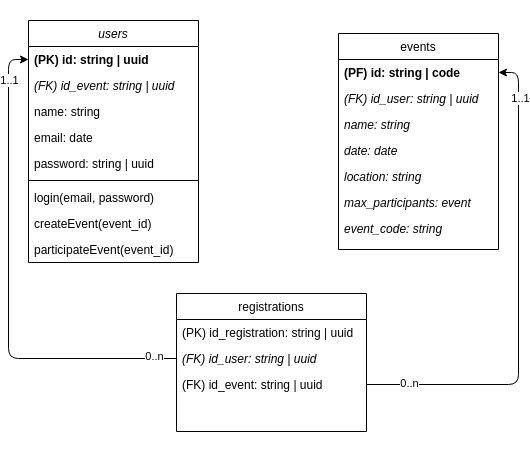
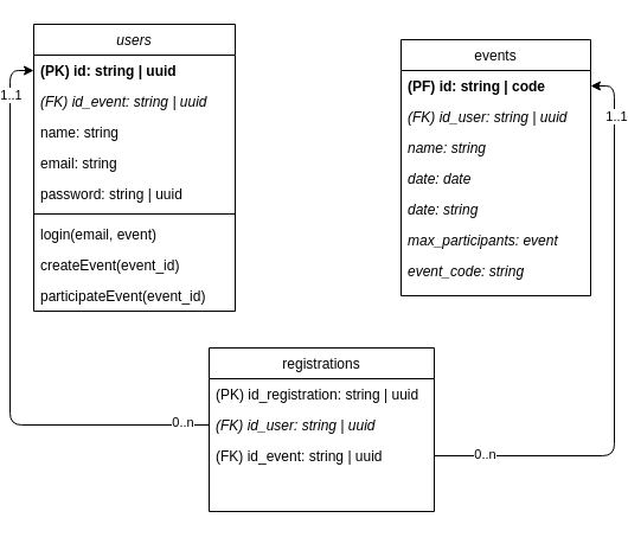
  <mxCell id="0" />
  <mxCell id="1" parent="0" />
  <mxCell id="2" value="users" style="swimlane;fontStyle=2;align=center;verticalAlign=top;childLayout=stackLayout;horizontal=1;startSize=26;horizontalStack=0;resizeParent=1;resizeLast=0;collapsible=1;marginBottom=0;rounded=0;shadow=0;strokeWidth=1;" parent="1" vertex="1"><mxGeometry x="20" y="20" width="170" height="242" as="geometry"><mxRectangle x="230" y="140" width="160" height="26" as="alternateBounds" /></mxGeometry></mxCell>
  <mxCell id="3" value="(PK) id: string | uuid" style="text;align=left;verticalAlign=top;spacingLeft=4;spacingRight=4;overflow=hidden;rotatable=0;points=[[0,0.5],[1,0.5]];portConstraint=eastwest;rounded=0;shadow=0;html=0;fontStyle=1" parent="2" vertex="1"><mxGeometry y="26" width="170" height="26" as="geometry" /></mxCell>
  <mxCell id="4" value="(FK) id_event: string | uuid" style="text;align=left;verticalAlign=top;spacingLeft=4;spacingRight=4;overflow=hidden;rotatable=0;points=[[0,0.5],[1,0.5]];portConstraint=eastwest;rounded=0;shadow=0;html=0;fontStyle=2" parent="2" vertex="1"><mxGeometry y="52" width="170" height="26" as="geometry" /></mxCell>
  <mxCell id="5" value="name: string" style="text;align=left;verticalAlign=top;spacingLeft=4;spacingRight=4;overflow=hidden;rotatable=0;points=[[0,0.5],[1,0.5]];portConstraint=eastwest;" parent="2" vertex="1"><mxGeometry y="78" width="170" height="26" as="geometry" /></mxCell>
- <mxCell id="6" value="email: date" style="text;align=left;verticalAlign=top;spacingLeft=4;spacingRight=4;overflow=hidden;rotatable=0;points=[[0,0.5],[1,0.5]];portConstraint=eastwest;rounded=0;shadow=0;html=0;" parent="2" vertex="1"><mxGeometry y="104" width="170" height="26" as="geometry" /></mxCell>
+ <mxCell id="6" value="email: string" style="text;align=left;verticalAlign=top;spacingLeft=4;spacingRight=4;overflow=hidden;rotatable=0;points=[[0,0.5],[1,0.5]];portConstraint=eastwest;rounded=0;shadow=0;html=0;" parent="2" vertex="1"><mxGeometry y="104" width="170" height="26" as="geometry" /></mxCell>
  <mxCell id="7" value="password: string | uuid" style="text;align=left;verticalAlign=top;spacingLeft=4;spacingRight=4;overflow=hidden;rotatable=0;points=[[0,0.5],[1,0.5]];portConstraint=eastwest;rounded=0;shadow=0;html=0;" parent="2" vertex="1"><mxGeometry y="130" width="170" height="26" as="geometry" /></mxCell>
  <mxCell id="8" value="" style="line;html=1;strokeWidth=1;align=left;verticalAlign=middle;spacingTop=-1;spacingLeft=3;spacingRight=3;rotatable=0;labelPosition=right;points=[];portConstraint=eastwest;" parent="2" vertex="1"><mxGeometry y="156" width="170" height="8" as="geometry" /></mxCell>
- <mxCell id="9" value="login(email, password)" style="text;align=left;verticalAlign=top;spacingLeft=4;spacingRight=4;overflow=hidden;rotatable=0;points=[[0,0.5],[1,0.5]];portConstraint=eastwest;" parent="2" vertex="1"><mxGeometry y="164" width="170" height="26" as="geometry" /></mxCell>
+ <mxCell id="9" value="login(email, event)" style="text;align=left;verticalAlign=top;spacingLeft=4;spacingRight=4;overflow=hidden;rotatable=0;points=[[0,0.5],[1,0.5]];portConstraint=eastwest;" parent="2" vertex="1"><mxGeometry y="164" width="170" height="26" as="geometry" /></mxCell>
  <mxCell id="10" value="createEvent(event_id)&#10;" style="text;align=left;verticalAlign=top;spacingLeft=4;spacingRight=4;overflow=hidden;rotatable=0;points=[[0,0.5],[1,0.5]];portConstraint=eastwest;" parent="2" vertex="1"><mxGeometry y="190" width="170" height="26" as="geometry" /></mxCell>
  <mxCell id="11" value="participateEvent(event_id)&#10;" style="text;align=left;verticalAlign=top;spacingLeft=4;spacingRight=4;overflow=hidden;rotatable=0;points=[[0,0.5],[1,0.5]];portConstraint=eastwest;" parent="2" vertex="1"><mxGeometry y="216" width="170" height="26" as="geometry" /></mxCell>
  <mxCell id="12" value="events" style="swimlane;fontStyle=0;align=center;verticalAlign=top;childLayout=stackLayout;horizontal=1;startSize=26;horizontalStack=0;resizeParent=1;resizeLast=0;collapsible=1;marginBottom=0;rounded=0;shadow=0;strokeWidth=1;" parent="1" vertex="1"><mxGeometry x="330" y="33" width="160" height="216" as="geometry"><mxRectangle x="130" y="380" width="160" height="26" as="alternateBounds" /></mxGeometry></mxCell>
  <mxCell id="13" value="(PF) id: string | code" style="text;align=left;verticalAlign=top;spacingLeft=4;spacingRight=4;overflow=hidden;rotatable=0;points=[[0,0.5],[1,0.5]];portConstraint=eastwest;fontStyle=1" parent="12" vertex="1"><mxGeometry y="26" width="160" height="26" as="geometry" /></mxCell>
  <mxCell id="14" value="(FK) id_user: string | uuid" style="text;align=left;verticalAlign=top;spacingLeft=4;spacingRight=4;overflow=hidden;rotatable=0;points=[[0,0.5],[1,0.5]];portConstraint=eastwest;rounded=0;shadow=0;html=0;fontStyle=2" parent="12" vertex="1"><mxGeometry y="52" width="160" height="26" as="geometry" /></mxCell>
  <mxCell id="15" value="name: string" style="text;align=left;verticalAlign=top;spacingLeft=4;spacingRight=4;overflow=hidden;rotatable=0;points=[[0,0.5],[1,0.5]];portConstraint=eastwest;rounded=0;shadow=0;html=0;fontStyle=2" parent="12" vertex="1"><mxGeometry y="78" width="160" height="26" as="geometry" /></mxCell>
  <mxCell id="16" value="date: date" style="text;align=left;verticalAlign=top;spacingLeft=4;spacingRight=4;overflow=hidden;rotatable=0;points=[[0,0.5],[1,0.5]];portConstraint=eastwest;rounded=0;shadow=0;html=0;fontStyle=2" parent="12" vertex="1"><mxGeometry y="104" width="160" height="26" as="geometry" /></mxCell>
- <mxCell id="17" value="location: string" style="text;align=left;verticalAlign=top;spacingLeft=4;spacingRight=4;overflow=hidden;rotatable=0;points=[[0,0.5],[1,0.5]];portConstraint=eastwest;rounded=0;shadow=0;html=0;fontStyle=2" parent="12" vertex="1"><mxGeometry y="130" width="160" height="26" as="geometry" /></mxCell>
+ <mxCell id="17" value="date: string" style="text;align=left;verticalAlign=top;spacingLeft=4;spacingRight=4;overflow=hidden;rotatable=0;points=[[0,0.5],[1,0.5]];portConstraint=eastwest;rounded=0;shadow=0;html=0;fontStyle=2" parent="12" vertex="1"><mxGeometry y="130" width="160" height="26" as="geometry" /></mxCell>
  <mxCell id="18" value="max_participants: event" style="text;align=left;verticalAlign=top;spacingLeft=4;spacingRight=4;overflow=hidden;rotatable=0;points=[[0,0.5],[1,0.5]];portConstraint=eastwest;rounded=0;shadow=0;html=0;fontStyle=2" parent="12" vertex="1"><mxGeometry y="156" width="160" height="26" as="geometry" /></mxCell>
  <mxCell id="19" value="event_code: string" style="text;align=left;verticalAlign=top;spacingLeft=4;spacingRight=4;overflow=hidden;rotatable=0;points=[[0,0.5],[1,0.5]];portConstraint=eastwest;rounded=0;shadow=0;html=0;fontStyle=2" parent="12" vertex="1"><mxGeometry y="182" width="160" height="26" as="geometry" /></mxCell>
  <mxCell id="20" value="registrations" style="swimlane;fontStyle=0;align=center;verticalAlign=top;childLayout=stackLayout;horizontal=1;startSize=26;horizontalStack=0;resizeParent=1;resizeLast=0;collapsible=1;marginBottom=0;rounded=0;shadow=0;strokeWidth=1;" parent="1" vertex="1"><mxGeometry x="168" y="293" width="190" height="138" as="geometry"><mxRectangle x="130" y="380" width="160" height="26" as="alternateBounds" /></mxGeometry></mxCell>
  <mxCell id="21" value="(PK) id_registration: string | uuid" style="text;align=left;verticalAlign=top;spacingLeft=4;spacingRight=4;overflow=hidden;rotatable=0;points=[[0,0.5],[1,0.5]];portConstraint=eastwest;rounded=0;shadow=0;html=0;" parent="20" vertex="1"><mxGeometry y="26" width="190" height="26" as="geometry" /></mxCell>
  <mxCell id="22" value="(FK) id_user: string | uuid" style="text;align=left;verticalAlign=top;spacingLeft=4;spacingRight=4;overflow=hidden;rotatable=0;points=[[0,0.5],[1,0.5]];portConstraint=eastwest;fontStyle=2" parent="20" vertex="1"><mxGeometry y="52" width="190" height="26" as="geometry" /></mxCell>
  <mxCell id="23" value="(FK) id_event: string | uuid" style="text;align=left;verticalAlign=top;spacingLeft=4;spacingRight=4;overflow=hidden;rotatable=0;points=[[0,0.5],[1,0.5]];portConstraint=eastwest;rounded=0;shadow=0;html=0;" parent="20" vertex="1"><mxGeometry y="78" width="190" height="26" as="geometry" /></mxCell>
  <mxCell id="24" style="edgeStyle=orthogonalEdgeStyle;rounded=1;orthogonalLoop=1;jettySize=auto;html=1;exitX=0;exitY=0.5;exitDx=0;exitDy=0;entryX=0;entryY=0.5;entryDx=0;entryDy=0;labelBorderColor=none;" parent="1" source="22" target="3" edge="1"><mxGeometry relative="1" as="geometry" /></mxCell>
  <mxCell id="25" value="1..1" style="edgeLabel;html=1;align=center;verticalAlign=middle;resizable=0;points=[];" parent="24" vertex="1" connectable="0"><mxGeometry x="0.837" relative="1" as="geometry"><mxPoint as="offset" /></mxGeometry></mxCell>
  <mxCell id="26" value="0..n" style="edgeLabel;html=1;align=center;verticalAlign=middle;resizable=0;points=[];" parent="24" vertex="1" connectable="0"><mxGeometry x="-0.905" y="-3" relative="1" as="geometry"><mxPoint as="offset" /></mxGeometry></mxCell>
  <mxCell id="27" style="edgeStyle=orthogonalEdgeStyle;rounded=1;orthogonalLoop=1;jettySize=auto;html=1;exitX=1;exitY=0.5;exitDx=0;exitDy=0;entryX=1;entryY=0.5;entryDx=0;entryDy=0;" parent="1" source="23" target="13" edge="1"><mxGeometry relative="1" as="geometry" /></mxCell>
  <mxCell id="28" value="0..n" style="edgeLabel;html=1;align=center;verticalAlign=middle;resizable=0;points=[];" parent="27" vertex="1" connectable="0"><mxGeometry x="-0.826" y="2" relative="1" as="geometry"><mxPoint as="offset" /></mxGeometry></mxCell>
  <mxCell id="29" value="1..1" style="edgeLabel;html=1;align=center;verticalAlign=middle;resizable=0;points=[];" parent="27" vertex="1" connectable="0"><mxGeometry x="0.813" y="-1" relative="1" as="geometry"><mxPoint as="offset" /></mxGeometry></mxCell>
